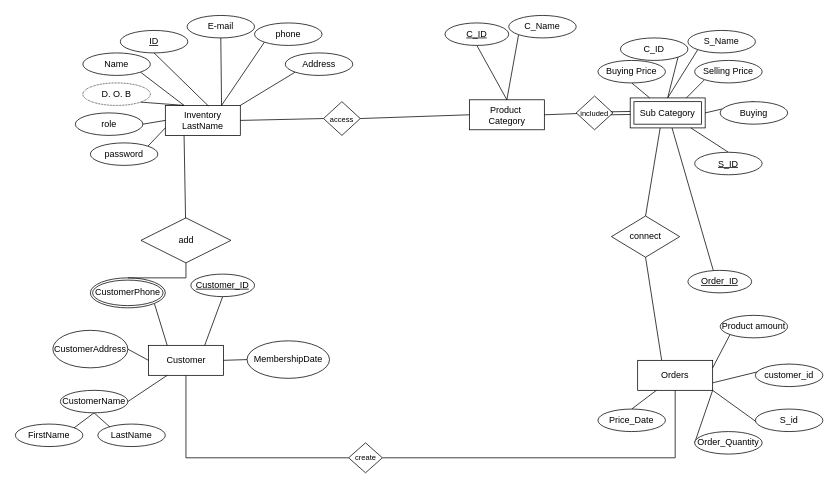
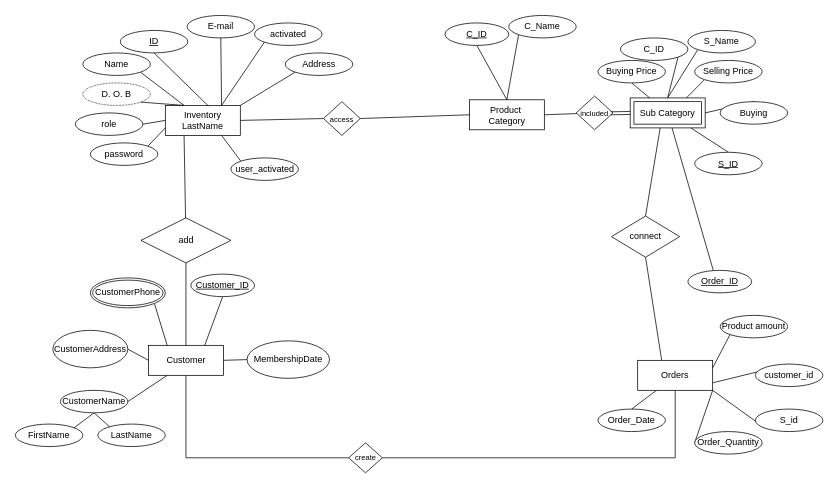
  <mxCell id="0" />
  <mxCell id="1" parent="0" />
  <mxCell id="2" style="rounded=0;orthogonalLoop=1;jettySize=auto;html=1;exitX=0.25;exitY=1;exitDx=0;exitDy=0;endArrow=none;endFill=0;" parent="1" source="3" target="56" edge="1"><mxGeometry relative="1" as="geometry"><mxPoint x="320" y="290" as="targetPoint" /></mxGeometry></mxCell>
  <mxCell id="3" value="Inventory LastName" style="rounded=0;whiteSpace=wrap;html=1;labelBackgroundColor=none;" parent="1" vertex="1"><mxGeometry x="220" y="140" width="100" height="40" as="geometry" /></mxCell>
  <mxCell id="4" value="Product&amp;nbsp;&lt;div&gt;Category&lt;/div&gt;" style="rounded=0;whiteSpace=wrap;html=1;labelBackgroundColor=none;" parent="1" vertex="1"><mxGeometry x="625.5" y="132.5" width="100" height="40" as="geometry" /></mxCell>
  <mxCell id="5" value="&lt;font style=&quot;font-size: 10px;&quot;&gt;included&lt;/font&gt;" style="rhombus;whiteSpace=wrap;html=1;align=center;labelBackgroundColor=none;" parent="1" vertex="1"><mxGeometry x="768" y="127.5" width="49" height="45" as="geometry" /></mxCell>
  <mxCell id="6" value="" style="endArrow=none;html=1;rounded=0;exitX=1;exitY=0.5;exitDx=0;exitDy=0;labelBackgroundColor=none;fontColor=default;" parent="1" source="4" target="5" edge="1"><mxGeometry width="50" height="50" relative="1" as="geometry"><mxPoint x="702" y="200" as="sourcePoint" /><mxPoint x="752" y="150" as="targetPoint" /></mxGeometry></mxCell>
  <mxCell id="7" value="" style="endArrow=none;html=1;rounded=0;exitX=1;exitY=0.5;exitDx=0;exitDy=0;labelBackgroundColor=none;fontColor=default;" parent="1" edge="1"><mxGeometry width="50" height="50" relative="1" as="geometry"><mxPoint x="806" y="149.96" as="sourcePoint" /><mxPoint x="806" y="149.96" as="targetPoint" /><Array as="points" /></mxGeometry></mxCell>
  <mxCell id="8" value="" style="shape=link;endArrow=classic;startArrow=classic;html=1;rounded=0;entryX=0;entryY=0.5;entryDx=0;entryDy=0;exitX=0.94;exitY=0.511;exitDx=0;exitDy=0;exitPerimeter=0;labelBackgroundColor=none;fontColor=default;" parent="1" source="5" edge="1"><mxGeometry width="100" height="100" relative="1" as="geometry"><mxPoint x="806" y="150" as="sourcePoint" /><mxPoint x="846" y="150" as="targetPoint" /></mxGeometry></mxCell>
  <mxCell id="9" value="Orders" style="rounded=0;whiteSpace=wrap;html=1;labelBackgroundColor=none;" parent="1" vertex="1"><mxGeometry x="850" y="480" width="100" height="40" as="geometry" /></mxCell>
  <mxCell id="10" value="&lt;div style=&quot;&quot;&gt;&lt;span style=&quot;background-color: initial;&quot;&gt;&lt;font style=&quot;font-size: 10px;&quot;&gt;access&lt;/font&gt;&lt;/span&gt;&lt;/div&gt;" style="rhombus;whiteSpace=wrap;html=1;align=center;labelBackgroundColor=none;" parent="1" vertex="1"><mxGeometry x="431" y="135" width="49" height="45" as="geometry" /></mxCell>
  <mxCell id="11" value="" style="endArrow=none;html=1;rounded=0;entryX=0;entryY=0.5;entryDx=0;entryDy=0;" parent="1" target="10" edge="1"><mxGeometry width="50" height="50" relative="1" as="geometry"><mxPoint x="320" y="160" as="sourcePoint" /><mxPoint x="350" y="159.71" as="targetPoint" /></mxGeometry></mxCell>
  <mxCell id="12" value="" style="endArrow=none;html=1;rounded=0;exitX=1;exitY=0.5;exitDx=0;exitDy=0;entryX=0;entryY=0.5;entryDx=0;entryDy=0;" parent="1" source="10" target="4" edge="1"><mxGeometry width="50" height="50" relative="1" as="geometry"><mxPoint x="415" y="159.66" as="sourcePoint" /><mxPoint x="444" y="160" as="targetPoint" /></mxGeometry></mxCell>
  <mxCell id="13" value="Sub Category" style="shape=ext;margin=3;double=1;whiteSpace=wrap;html=1;align=center;" parent="1" vertex="1"><mxGeometry x="840" y="130" width="100" height="40" as="geometry" /></mxCell>
  <mxCell id="14" style="rounded=0;orthogonalLoop=1;jettySize=auto;html=1;exitX=1;exitY=1;exitDx=0;exitDy=0;entryX=0.25;entryY=0;entryDx=0;entryDy=0;endArrow=none;endFill=0;" parent="1" source="15" target="3" edge="1"><mxGeometry relative="1" as="geometry" /></mxCell>
  <mxCell id="15" value="Name" style="ellipse;whiteSpace=wrap;html=1;align=center;" parent="1" vertex="1"><mxGeometry x="110" y="70" width="90" height="30" as="geometry" /></mxCell>
  <mxCell id="16" value="&lt;u&gt;ID&lt;/u&gt;" style="ellipse;whiteSpace=wrap;html=1;align=center;" parent="1" vertex="1"><mxGeometry x="160" y="40" width="90" height="30" as="geometry" /></mxCell>
  <mxCell id="17" style="rounded=0;orthogonalLoop=1;jettySize=auto;html=1;exitX=1;exitY=1;exitDx=0;exitDy=0;entryX=0.25;entryY=0;entryDx=0;entryDy=0;endArrow=none;endFill=0;" parent="1" source="18" target="3" edge="1"><mxGeometry relative="1" as="geometry" /></mxCell>
  <mxCell id="18" value="D. O. B" style="ellipse;whiteSpace=wrap;html=1;align=center;dashed=1;dashPattern=1 1;" parent="1" vertex="1"><mxGeometry x="110" y="110" width="90" height="30" as="geometry" /></mxCell>
  <mxCell id="19" style="rounded=0;orthogonalLoop=1;jettySize=auto;html=1;exitX=0;exitY=1;exitDx=0;exitDy=0;entryX=1;entryY=0;entryDx=0;entryDy=0;endArrow=none;endFill=0;" parent="1" source="77" target="3" edge="1"><mxGeometry relative="1" as="geometry"><mxPoint x="403.18" y="95.607" as="sourcePoint" /></mxGeometry></mxCell>
  <mxCell id="20" style="rounded=0;orthogonalLoop=1;jettySize=auto;html=1;exitX=0;exitY=1;exitDx=0;exitDy=0;entryX=0.75;entryY=0;entryDx=0;entryDy=0;endArrow=none;endFill=0;" parent="1" source="74" target="3" edge="1"><mxGeometry relative="1" as="geometry"><mxPoint x="365" y="70" as="sourcePoint" /></mxGeometry></mxCell>
  <mxCell id="21" style="rounded=0;orthogonalLoop=1;jettySize=auto;html=1;exitX=0.5;exitY=1;exitDx=0;exitDy=0;entryX=0.75;entryY=0;entryDx=0;entryDy=0;endArrow=none;endFill=0;" parent="1" source="76" target="3" edge="1"><mxGeometry relative="1" as="geometry"><mxPoint x="285" y="50" as="sourcePoint" /></mxGeometry></mxCell>
  <mxCell id="22" style="rounded=0;orthogonalLoop=1;jettySize=auto;html=1;exitX=0.5;exitY=1;exitDx=0;exitDy=0;entryX=0.574;entryY=0.018;entryDx=0;entryDy=0;entryPerimeter=0;endArrow=none;endFill=0;jumpStyle=none;" parent="1" source="16" target="3" edge="1"><mxGeometry relative="1" as="geometry" /></mxCell>
  <mxCell id="23" style="rounded=0;orthogonalLoop=1;jettySize=auto;html=1;exitX=1;exitY=0;exitDx=0;exitDy=0;entryX=0;entryY=0.75;entryDx=0;entryDy=0;endArrow=none;endFill=0;" parent="1" source="24" target="3" edge="1"><mxGeometry relative="1" as="geometry" /></mxCell>
  <mxCell id="24" value="password" style="ellipse;whiteSpace=wrap;html=1;align=center;" parent="1" vertex="1"><mxGeometry x="120" y="190" width="90" height="30" as="geometry" /></mxCell>
  <mxCell id="25" style="rounded=0;orthogonalLoop=1;jettySize=auto;html=1;exitX=1;exitY=0.5;exitDx=0;exitDy=0;entryX=0;entryY=0.5;entryDx=0;entryDy=0;endArrow=none;endFill=0;" parent="1" source="26" target="3" edge="1"><mxGeometry relative="1" as="geometry" /></mxCell>
  <mxCell id="26" value="role" style="ellipse;whiteSpace=wrap;html=1;align=center;" parent="1" vertex="1"><mxGeometry x="100" y="150" width="90" height="30" as="geometry" /></mxCell>
  <mxCell id="27" style="rounded=0;orthogonalLoop=1;jettySize=auto;html=1;exitX=0.5;exitY=1;exitDx=0;exitDy=0;entryX=0.5;entryY=0;entryDx=0;entryDy=0;endArrow=none;endFill=0;" parent="1" source="28" target="4" edge="1"><mxGeometry relative="1" as="geometry" /></mxCell>
  <mxCell id="28" value="C_ID" style="ellipse;whiteSpace=wrap;html=1;align=center;fontStyle=4;" parent="1" vertex="1"><mxGeometry x="593" y="30" width="85" height="30" as="geometry" /></mxCell>
  <mxCell id="29" style="rounded=0;orthogonalLoop=1;jettySize=auto;html=1;exitX=0;exitY=1;exitDx=0;exitDy=0;entryX=0.5;entryY=0;entryDx=0;entryDy=0;endArrow=none;endFill=0;" parent="1" source="30" target="4" edge="1"><mxGeometry relative="1" as="geometry" /></mxCell>
  <mxCell id="30" value="C_Name" style="ellipse;whiteSpace=wrap;html=1;align=center;" parent="1" vertex="1"><mxGeometry x="678" y="20" width="90" height="30" as="geometry" /></mxCell>
  <mxCell id="31" style="rounded=0;orthogonalLoop=1;jettySize=auto;html=1;exitX=0.5;exitY=1;exitDx=0;exitDy=0;endArrow=none;endFill=0;" parent="1" source="32" target="13" edge="1"><mxGeometry relative="1" as="geometry" /></mxCell>
  <mxCell id="32" value="Buying Price" style="ellipse;whiteSpace=wrap;html=1;align=center;" parent="1" vertex="1"><mxGeometry x="797" y="80" width="90" height="30" as="geometry" /></mxCell>
  <mxCell id="33" style="rounded=0;orthogonalLoop=1;jettySize=auto;html=1;exitX=1;exitY=1;exitDx=0;exitDy=0;entryX=0.5;entryY=0;entryDx=0;entryDy=0;endArrow=none;endFill=0;" parent="1" source="34" target="13" edge="1"><mxGeometry relative="1" as="geometry" /></mxCell>
  <mxCell id="34" value="C_ID" style="ellipse;whiteSpace=wrap;html=1;align=center;" parent="1" vertex="1"><mxGeometry x="827" y="50" width="90" height="30" as="geometry" /></mxCell>
  <mxCell id="35" style="rounded=0;orthogonalLoop=1;jettySize=auto;html=1;exitX=0;exitY=1;exitDx=0;exitDy=0;entryX=0.5;entryY=0;entryDx=0;entryDy=0;endArrow=none;endFill=0;" parent="1" source="36" target="13" edge="1"><mxGeometry relative="1" as="geometry" /></mxCell>
  <mxCell id="36" value="S_Name" style="ellipse;whiteSpace=wrap;html=1;align=center;" parent="1" vertex="1"><mxGeometry x="917" y="40" width="90" height="30" as="geometry" /></mxCell>
  <mxCell id="37" style="rounded=0;orthogonalLoop=1;jettySize=auto;html=1;exitX=0;exitY=1;exitDx=0;exitDy=0;entryX=0.75;entryY=0;entryDx=0;entryDy=0;endArrow=none;endFill=0;" parent="1" source="38" target="13" edge="1"><mxGeometry relative="1" as="geometry" /></mxCell>
  <mxCell id="38" value="Selling Price" style="ellipse;whiteSpace=wrap;html=1;align=center;" parent="1" vertex="1"><mxGeometry x="926" y="80" width="90" height="30" as="geometry" /></mxCell>
  <mxCell id="39" style="rounded=0;orthogonalLoop=1;jettySize=auto;html=1;exitX=0.5;exitY=1;exitDx=0;exitDy=0;endArrow=none;endFill=0;" parent="1" source="40" target="13" edge="1"><mxGeometry relative="1" as="geometry" /></mxCell>
  <mxCell id="40" value="Order_ID" style="ellipse;whiteSpace=wrap;html=1;align=center;fontStyle=4;" parent="1" vertex="1"><mxGeometry x="917" y="360" width="85" height="30" as="geometry" /></mxCell>
  <mxCell id="41" style="rounded=0;orthogonalLoop=1;jettySize=auto;html=1;exitX=0;exitY=1;exitDx=0;exitDy=0;entryX=1;entryY=0.25;entryDx=0;entryDy=0;endArrow=none;endFill=0;" parent="1" source="42" target="9" edge="1"><mxGeometry relative="1" as="geometry" /></mxCell>
  <mxCell id="42" value="Product amount" style="ellipse;whiteSpace=wrap;html=1;align=center;" parent="1" vertex="1"><mxGeometry x="960" y="420" width="90" height="30" as="geometry" /></mxCell>
  <mxCell id="43" style="rounded=0;orthogonalLoop=1;jettySize=auto;html=1;exitX=0.5;exitY=0;exitDx=0;exitDy=0;entryX=1;entryY=0.75;entryDx=0;entryDy=0;endArrow=none;endFill=0;" parent="1" source="44" target="9" edge="1"><mxGeometry relative="1" as="geometry"><mxPoint x="791.076" y="534.526" as="sourcePoint" /></mxGeometry></mxCell>
  <mxCell id="44" value="customer_id" style="ellipse;whiteSpace=wrap;html=1;align=center;" parent="1" vertex="1"><mxGeometry x="1007" y="485" width="90" height="30" as="geometry" /></mxCell>
  <mxCell id="45" style="rounded=0;orthogonalLoop=1;jettySize=auto;html=1;exitX=0;exitY=1;exitDx=0;exitDy=0;entryX=1;entryY=1;entryDx=0;entryDy=0;endArrow=none;endFill=0;" parent="1" source="46" target="9" edge="1"><mxGeometry relative="1" as="geometry" /></mxCell>
  <mxCell id="46" value="S_id" style="ellipse;whiteSpace=wrap;html=1;align=center;" parent="1" vertex="1"><mxGeometry x="1007" y="545" width="90" height="30" as="geometry" /></mxCell>
  <mxCell id="47" style="edgeStyle=orthogonalEdgeStyle;rounded=0;orthogonalLoop=1;jettySize=auto;html=1;exitX=0.5;exitY=1;exitDx=0;exitDy=0;entryX=0;entryY=0.5;entryDx=0;entryDy=0;endArrow=none;endFill=0;" parent="1" source="48" target="50" edge="1"><mxGeometry relative="1" as="geometry" /></mxCell>
  <mxCell id="48" value="Customer" style="rounded=0;whiteSpace=wrap;html=1;labelBackgroundColor=none;" parent="1" vertex="1"><mxGeometry x="197.5" y="460" width="100" height="40" as="geometry" /></mxCell>
  <mxCell id="49" style="edgeStyle=orthogonalEdgeStyle;rounded=0;orthogonalLoop=1;jettySize=auto;html=1;exitX=1;exitY=0.5;exitDx=0;exitDy=0;entryX=0.5;entryY=1;entryDx=0;entryDy=0;endArrow=none;endFill=0;" parent="1" source="50" target="9" edge="1"><mxGeometry relative="1" as="geometry" /></mxCell>
  <mxCell id="50" value="&lt;font style=&quot;font-size: 10px;&quot;&gt;create&lt;/font&gt;" style="rhombus;whiteSpace=wrap;html=1;align=center;labelBackgroundColor=none;" parent="1" vertex="1"><mxGeometry x="464.5" y="590" width="45" height="40" as="geometry" /></mxCell>
  <mxCell id="51" style="rounded=0;orthogonalLoop=1;jettySize=auto;html=1;exitX=0.5;exitY=1;exitDx=0;exitDy=0;entryX=0.75;entryY=0;entryDx=0;entryDy=0;endArrow=none;endFill=0;" parent="1" source="52" target="48" edge="1"><mxGeometry relative="1" as="geometry" /></mxCell>
  <mxCell id="52" value="Customer_ID" style="ellipse;whiteSpace=wrap;html=1;align=center;fontStyle=4;" parent="1" vertex="1"><mxGeometry x="254" y="365" width="85" height="30" as="geometry" /></mxCell>
  <mxCell id="53" style="rounded=0;orthogonalLoop=1;jettySize=auto;html=1;exitX=1;exitY=1;exitDx=0;exitDy=0;entryX=0.25;entryY=0;entryDx=0;entryDy=0;endArrow=none;endFill=0;" parent="1" source="54" target="48" edge="1"><mxGeometry relative="1" as="geometry"><mxPoint x="214" y="435" as="sourcePoint" /></mxGeometry></mxCell>
  <mxCell id="54" value="CustomerPhone" style="ellipse;shape=doubleEllipse;margin=3;whiteSpace=wrap;html=1;align=center;" parent="1" vertex="1"><mxGeometry x="120" y="370" width="100" height="40" as="geometry" /></mxCell>
- <mxCell id="55" style="edgeStyle=orthogonalEdgeStyle;rounded=0;orthogonalLoop=1;jettySize=auto;html=1;exitX=0.5;exitY=1;exitDx=0;exitDy=0;endArrow=none;endFill=0;" parent="1" source="56" target="54" edge="1"><mxGeometry relative="1" as="geometry" /></mxCell>
+ <mxCell id="55" style="edgeStyle=orthogonalEdgeStyle;rounded=0;orthogonalLoop=1;jettySize=auto;html=1;exitX=0.5;exitY=1;exitDx=0;exitDy=0;entryX=0.5;entryY=0;entryDx=0;entryDy=0;endArrow=none;endFill=0;" parent="1" source="56" target="48" edge="1"><mxGeometry relative="1" as="geometry" /></mxCell>
  <mxCell id="56" value="add" style="shape=rhombus;perimeter=rhombusPerimeter;whiteSpace=wrap;html=1;align=center;" parent="1" vertex="1"><mxGeometry x="187.5" y="290" width="120" height="60" as="geometry" /></mxCell>
  <mxCell id="57" style="rounded=0;orthogonalLoop=1;jettySize=auto;html=1;exitX=0.5;exitY=0;exitDx=0;exitDy=0;endArrow=none;endFill=0;entryX=0.4;entryY=1;entryDx=0;entryDy=0;entryPerimeter=0;" parent="1" source="58" target="13" edge="1"><mxGeometry relative="1" as="geometry"><mxPoint x="700" y="220" as="targetPoint" /></mxGeometry></mxCell>
  <mxCell id="58" value="connect" style="shape=rhombus;perimeter=rhombusPerimeter;whiteSpace=wrap;html=1;align=center;" parent="1" vertex="1"><mxGeometry x="815" y="287.5" width="91" height="55" as="geometry" /></mxCell>
  <mxCell id="59" style="rounded=0;orthogonalLoop=1;jettySize=auto;html=1;exitX=0.5;exitY=0;exitDx=0;exitDy=0;endArrow=none;endFill=0;" parent="1" source="60" target="13" edge="1"><mxGeometry relative="1" as="geometry" /></mxCell>
  <mxCell id="60" value="&lt;u&gt;S_ID&lt;/u&gt;" style="ellipse;whiteSpace=wrap;html=1;align=center;" parent="1" vertex="1"><mxGeometry x="926" y="202.5" width="90" height="30" as="geometry" /></mxCell>
  <mxCell id="61" style="rounded=0;orthogonalLoop=1;jettySize=auto;html=1;exitX=0.5;exitY=0;exitDx=0;exitDy=0;entryX=1;entryY=0.5;entryDx=0;entryDy=0;endArrow=none;endFill=0;" parent="1" source="62" target="13" edge="1"><mxGeometry relative="1" as="geometry" /></mxCell>
  <mxCell id="62" value="Buying" style="ellipse;whiteSpace=wrap;html=1;align=center;" parent="1" vertex="1"><mxGeometry x="960" y="135" width="90" height="30" as="geometry" /></mxCell>
  <mxCell id="63" style="rounded=0;orthogonalLoop=1;jettySize=auto;html=1;exitX=0.5;exitY=1;exitDx=0;exitDy=0;entryX=0.5;entryY=1;entryDx=0;entryDy=0;endArrow=none;endFill=0;" parent="1" source="64" target="78" edge="1"><mxGeometry relative="1" as="geometry"><mxPoint x="453" y="460" as="targetPoint" /></mxGeometry></mxCell>
  <mxCell id="64" value="FirstName" style="ellipse;whiteSpace=wrap;html=1;align=center;" parent="1" vertex="1"><mxGeometry x="20" y="565" width="90" height="30" as="geometry" /></mxCell>
  <mxCell id="65" style="rounded=0;orthogonalLoop=1;jettySize=auto;html=1;exitX=0.5;exitY=1;exitDx=0;exitDy=0;entryX=0.5;entryY=1;entryDx=0;entryDy=0;endArrow=none;endFill=0;" parent="1" source="66" target="78" edge="1"><mxGeometry relative="1" as="geometry"><mxPoint x="453" y="460" as="targetPoint" /></mxGeometry></mxCell>
  <mxCell id="66" value="LastName" style="ellipse;whiteSpace=wrap;html=1;align=center;" parent="1" vertex="1"><mxGeometry x="130" y="565" width="90" height="30" as="geometry" /></mxCell>
  <mxCell id="67" style="rounded=0;orthogonalLoop=1;jettySize=auto;html=1;exitX=1;exitY=0.5;exitDx=0;exitDy=0;entryX=0;entryY=0.5;entryDx=0;entryDy=0;endArrow=none;endFill=0;" parent="1" source="75" target="48" edge="1"><mxGeometry relative="1" as="geometry"><mxPoint x="169" y="480" as="sourcePoint" /></mxGeometry></mxCell>
  <mxCell id="68" style="rounded=0;orthogonalLoop=1;jettySize=auto;html=1;exitX=0;exitY=0.5;exitDx=0;exitDy=0;entryX=1;entryY=1;entryDx=0;entryDy=0;endArrow=none;endFill=0;" parent="1" source="69" target="9" edge="1"><mxGeometry relative="1" as="geometry" /></mxCell>
  <mxCell id="69" value="Order_Quantity" style="ellipse;whiteSpace=wrap;html=1;align=center;" parent="1" vertex="1"><mxGeometry x="926" y="575" width="90" height="30" as="geometry" /></mxCell>
  <mxCell id="70" style="rounded=0;orthogonalLoop=1;jettySize=auto;html=1;exitX=0.5;exitY=0;exitDx=0;exitDy=0;entryX=0.25;entryY=1;entryDx=0;entryDy=0;endArrow=none;endFill=0;" parent="1" source="71" target="9" edge="1"><mxGeometry relative="1" as="geometry" /></mxCell>
- <mxCell id="71" value="Price_Date" style="ellipse;whiteSpace=wrap;html=1;align=center;" parent="1" vertex="1"><mxGeometry x="797" y="545" width="90" height="30" as="geometry" /></mxCell>
- <mxCell id="74" value="phone" style="ellipse;whiteSpace=wrap;html=1;align=center;" parent="1" vertex="1"><mxGeometry x="339" y="30" width="90" height="30" as="geometry" /></mxCell>
+ <mxCell id="71" value="Order_Date" style="ellipse;whiteSpace=wrap;html=1;align=center;" parent="1" vertex="1"><mxGeometry x="797" y="545" width="90" height="30" as="geometry" /></mxCell>
+ <mxCell id="72" style="rounded=0;orthogonalLoop=1;jettySize=auto;html=1;exitX=0;exitY=0;exitDx=0;exitDy=0;entryX=0.75;entryY=1;entryDx=0;entryDy=0;endArrow=none;endFill=0;" parent="1" source="73" target="3" edge="1"><mxGeometry relative="1" as="geometry" /></mxCell>
+ <mxCell id="73" value="user_activated" style="ellipse;whiteSpace=wrap;html=1;align=center;" parent="1" vertex="1"><mxGeometry x="307.5" y="210" width="90" height="30" as="geometry" /></mxCell>
+ <mxCell id="74" value="activated" style="ellipse;whiteSpace=wrap;html=1;align=center;" parent="1" vertex="1"><mxGeometry x="339" y="30" width="90" height="30" as="geometry" /></mxCell>
  <mxCell id="75" value="CustomerAddress" style="ellipse;whiteSpace=wrap;html=1;align=center;" parent="1" vertex="1"><mxGeometry x="70" y="440" width="100" height="50" as="geometry" /></mxCell>
  <mxCell id="76" value="E-mail" style="ellipse;whiteSpace=wrap;html=1;align=center;" parent="1" vertex="1"><mxGeometry x="249" y="20" width="90" height="30" as="geometry" /></mxCell>
  <mxCell id="77" value="Address" style="ellipse;whiteSpace=wrap;html=1;align=center;" parent="1" vertex="1"><mxGeometry x="380" y="70" width="90" height="30" as="geometry" /></mxCell>
  <mxCell id="78" value="CustomerName" style="ellipse;whiteSpace=wrap;html=1;align=center;" parent="1" vertex="1"><mxGeometry x="80" y="520" width="90" height="30" as="geometry" /></mxCell>
  <mxCell id="79" value="" style="endArrow=none;html=1;rounded=0;exitX=1;exitY=0.5;exitDx=0;exitDy=0;entryX=0.25;entryY=1;entryDx=0;entryDy=0;" parent="1" source="78" target="48" edge="1"><mxGeometry width="50" height="50" relative="1" as="geometry"><mxPoint x="180" y="550" as="sourcePoint" /><mxPoint x="230" y="500" as="targetPoint" /></mxGeometry></mxCell>
  <mxCell id="80" value="MembershipDate" style="ellipse;whiteSpace=wrap;html=1;" vertex="1" parent="1"><mxGeometry x="329" y="454" width="110" height="50" as="geometry" /></mxCell>
  <mxCell id="81" value="" style="endArrow=none;html=1;rounded=0;exitX=1;exitY=0.5;exitDx=0;exitDy=0;entryX=0;entryY=0.5;entryDx=0;entryDy=0;" edge="1" parent="1" source="48" target="80"><mxGeometry width="50" height="50" relative="1" as="geometry"><mxPoint x="290" y="520" as="sourcePoint" /><mxPoint x="340" y="470" as="targetPoint" /></mxGeometry></mxCell>
  <mxCell id="82" value="" style="endArrow=none;html=1;rounded=0;entryX=0.5;entryY=1;entryDx=0;entryDy=0;exitX=0.32;exitY=0;exitDx=0;exitDy=0;exitPerimeter=0;" edge="1" parent="1" source="9" target="58"><mxGeometry width="50" height="50" relative="1" as="geometry"><mxPoint x="870" y="470" as="sourcePoint" /><mxPoint x="920" y="420" as="targetPoint" /></mxGeometry></mxCell>
